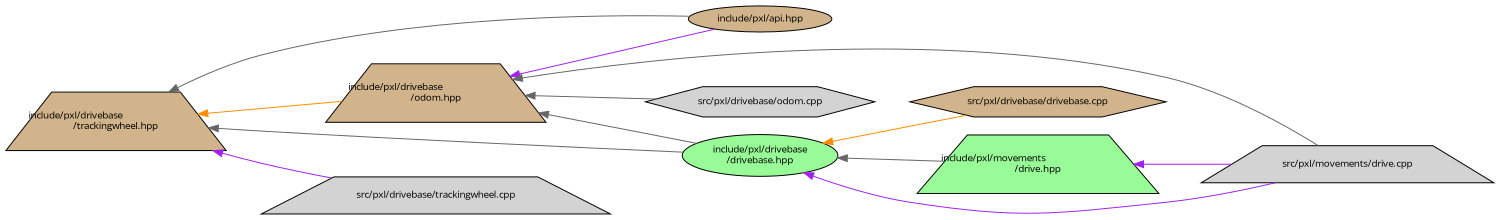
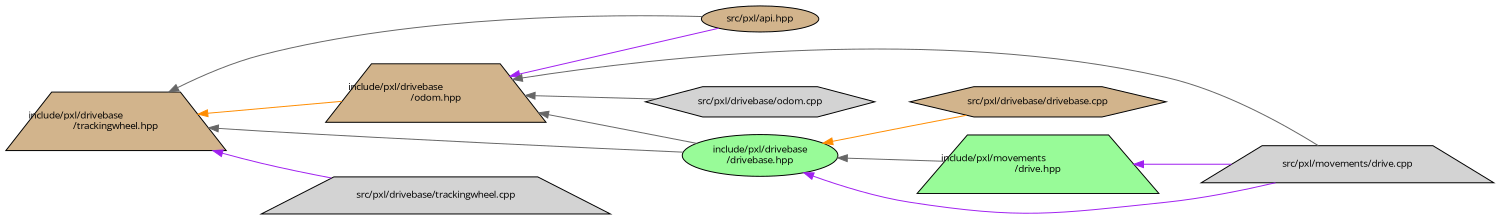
  digraph {
    fontname="Open Sans"
    rankdir=LR
    node [color=black fillcolor=tan fontname="Open Sans" fontsize=10 shape=trapezium style=filled]
    edge [color=gray40 dir=back fontname="Open Sans" fontsize=10 labelfontname=Helvetica labelfontsize=10 style=solid]
    n1 [fontcolor=black height=0.2 label="include/pxl/drivebase\l/trackingwheel.hpp" width=0.4]
-   n2 [height=0.2 label="include/pxl/api.hpp" shape=ellipse width=0.4]
+   n2 [height=0.2 label="src/pxl/api.hpp" shape=ellipse width=0.4]
    n3 [fillcolor=palegreen height=0.2 label="include/pxl/drivebase\l/drivebase.hpp" shape=ellipse width=0.4]
    n4 [height=0.2 label="include/pxl/drivebase\l/odom.hpp" width=0.4]
    n5 [fillcolor=lightgrey height=0.2 label="src/pxl/drivebase/trackingwheel.cpp" width=0.4]
    n6 [fillcolor=palegreen height=0.2 label="include/pxl/movements\l/drive.hpp" width=0.4]
    n7 [fillcolor=lightgrey height=0.2 label="src/pxl/movements/drive.cpp" width=0.4]
    n8 [height=0.2 label="src/pxl/drivebase/drivebase.cpp" shape=hexagon width=0.4]
    n9 [fillcolor=lightgrey height=0.2 label="src/pxl/drivebase/odom.cpp" shape=hexagon width=0.4]
    n1 -> n2
    n1 -> n3
    n1 -> n4 [color=darkorange]
    n1 -> n5 [color=purple]
    n3 -> n6
    n3 -> n7 [color=purple]
    n3 -> n8 [color=darkorange]
    n4 -> n2 [color=purple]
    n4 -> n3
    n4 -> n7
    n4 -> n9
    n6 -> n7 [color=purple]
  }
